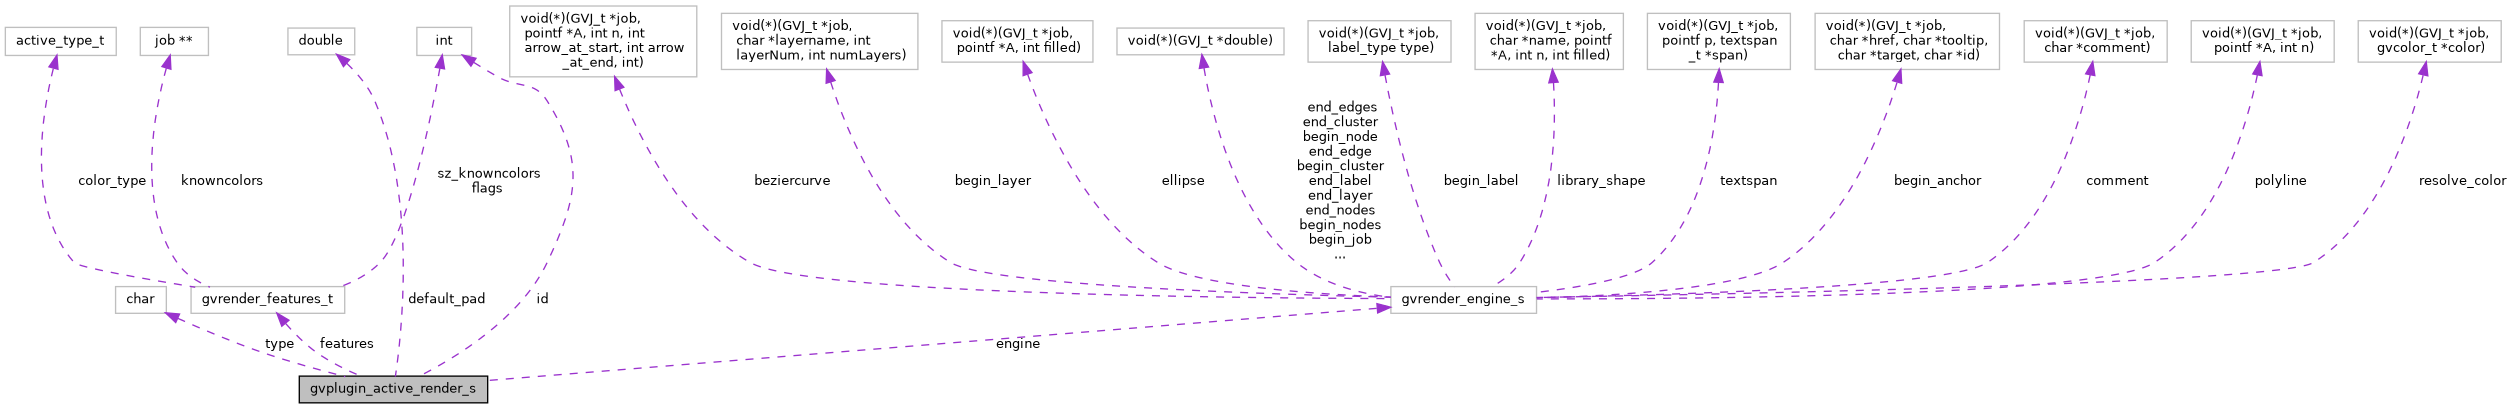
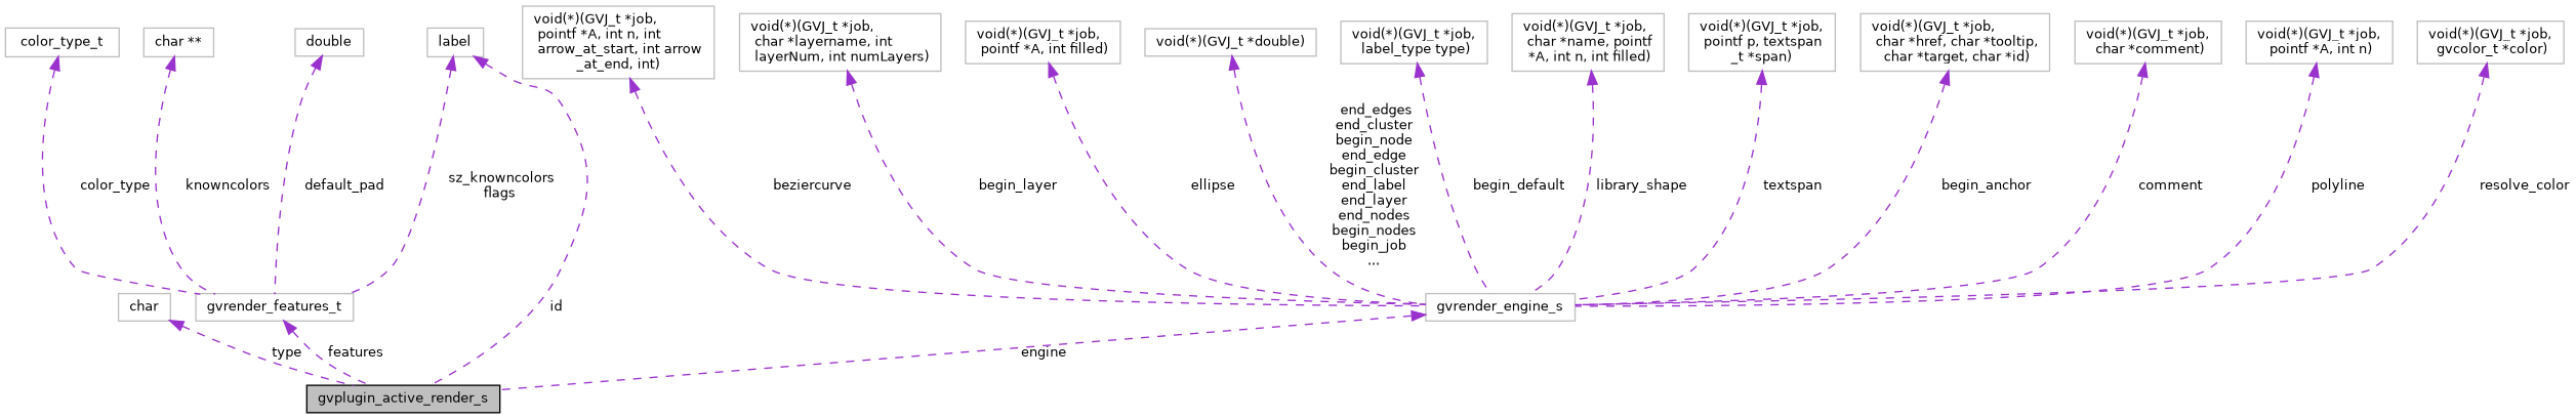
  digraph {
    rankdir=TB
    node [color=grey75 fontname=Helvetica fontsize=10 shape=record]
    edge [color=darkorchid3 dir=back fontname=Helvetica fontsize=10 labelfontname=Helvetica labelfontsize=10 style=dashed]
    n1 [color=black fillcolor=grey75 fontcolor=black height=0.2 label=gvplugin_active_render_s style=filled width=0.4]
    n2 [height=0.2 label=char width=0.4]
    n3 [height=0.2 label=gvrender_features_t width=0.4]
-   n4 [height=0.2 label="job **" width=0.4]
-   n5 [height=0.2 label=active_type_t width=0.4]
+   n4 [height=0.2 label="char **" width=0.4]
+   n5 [height=0.2 label=color_type_t width=0.4]
    n6 [height=0.2 label=double width=0.4]
-   n7 [height=0.2 label=int width=0.4]
+   n7 [height=0.2 label=label width=0.4]
    n8 [height=0.2 label=gvrender_engine_s width=0.4]
    n9 [height=0.2 label="void(*)(GVJ_t *job,\l label_type type)" width=0.4]
    n10 [height=0.2 label="void(*)(GVJ_t *job,\l char *name, pointf\l *A, int n, int filled)" width=0.4]
    n11 [height=0.2 label="void(*)(GVJ_t *job,\l pointf p, textspan\l_t *span)" width=0.4]
    n12 [height=0.2 label="void(*)(GVJ_t *job,\l char *href, char *tooltip,\l char *target, char *id)" width=0.4]
    n13 [height=0.2 label="void(*)(GVJ_t *job,\l char *comment)" width=0.4]
    n14 [height=0.2 label="void(*)(GVJ_t *job,\l pointf *A, int n)" width=0.4]
    n15 [height=0.2 label="void(*)(GVJ_t *job,\l gvcolor_t *color)" width=0.4]
    n16 [height=0.2 label="void(*)(GVJ_t *job,\l pointf *A, int n, int\l arrow_at_start, int arrow\l_at_end, int)" width=0.4]
    n17 [height=0.2 label="void(*)(GVJ_t *job,\l char *layername, int\l layerNum, int numLayers)" width=0.4]
    n18 [height=0.2 label="void(*)(GVJ_t *job,\l pointf *A, int filled)" width=0.4]
    n19 [height=0.2 label="void(*)(GVJ_t *double)" width=0.4]
    n2 -> n1 [label=" type"]
    n3 -> n1 [label=" features"]
    n4 -> n3 [label=" knowncolors"]
    n5 -> n3 [label=" color_type"]
-   n6 -> n1 [label=" default_pad"]
+   n6 -> n3 [label=" default_pad"]
    n7 -> n1 [label=" id"]
    n7 -> n3 [label=" sz_knowncolors\nflags"]
    n8 -> n1 [label=" engine"]
-   n9 -> n8 [label=" begin_label"]
+   n9 -> n8 [label=" begin_default"]
    n10 -> n8 [label=" library_shape"]
    n11 -> n8 [label=" textspan"]
    n12 -> n8 [label=" begin_anchor"]
    n13 -> n8 [label=" comment"]
    n14 -> n8 [label=" polyline"]
    n15 -> n8 [label=" resolve_color"]
    n16 -> n8 [label=" beziercurve"]
    n17 -> n8 [label=" begin_layer"]
    n18 -> n8 [label=" ellipse"]
    n19 -> n8 [label=" end_edges\nend_cluster\nbegin_node\nend_edge\nbegin_cluster\nend_label\nend_layer\nend_nodes\nbegin_nodes\nbegin_job\n..."]
  }
